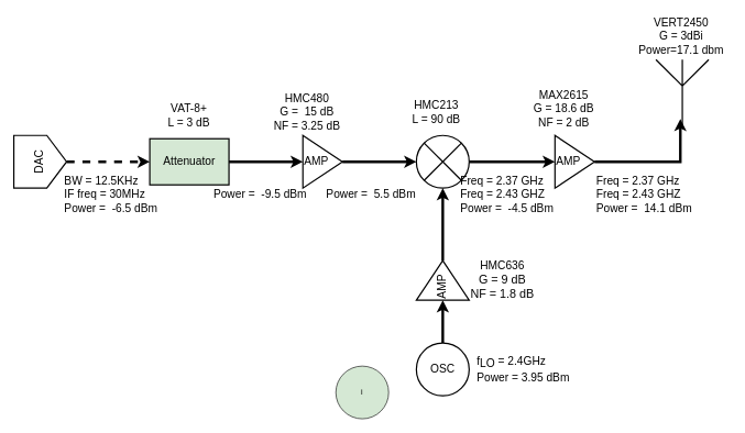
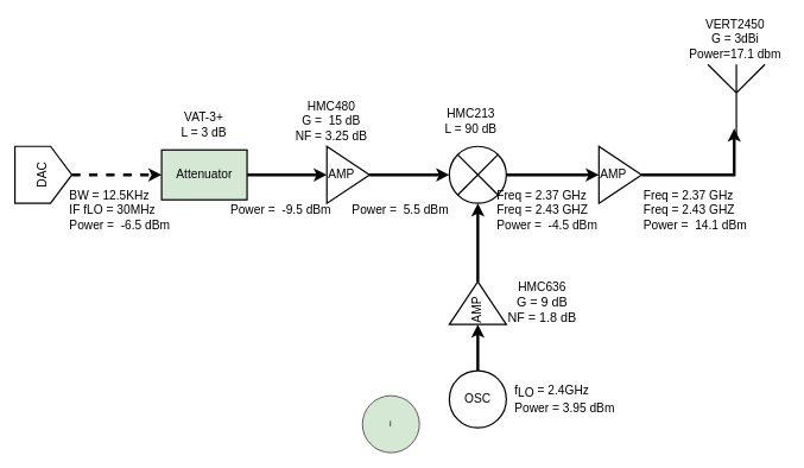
  <mxCell id="0" />
  <mxCell id="1" parent="0" />
  <mxCell id="2" style="edgeStyle=orthogonalEdgeStyle;rounded=0;orthogonalLoop=1;jettySize=auto;html=1;exitX=1;exitY=0.5;exitDx=0;exitDy=0;strokeWidth=4;fontSize=17;" parent="1" source="3" target="5" edge="1"><mxGeometry relative="1" as="geometry" /></mxCell>
  <mxCell id="3" value="AMP" style="triangle;whiteSpace=wrap;html=1;strokeWidth=2;fontSize=17;align=left;" parent="1" vertex="1"><mxGeometry x="458" y="205" width="60" height="80" as="geometry" /></mxCell>
  <mxCell id="4" style="edgeStyle=orthogonalEdgeStyle;rounded=0;orthogonalLoop=1;jettySize=auto;html=1;exitX=1;exitY=0.5;exitDx=0;exitDy=0;entryX=0;entryY=0.5;entryDx=0;entryDy=0;strokeWidth=4;fontSize=17;" parent="1" source="5" target="11" edge="1"><mxGeometry relative="1" as="geometry" /></mxCell>
  <mxCell id="5" value="" style="shape=sumEllipse;perimeter=ellipsePerimeter;whiteSpace=wrap;html=1;backgroundOutline=1;strokeWidth=2;fontSize=17;" parent="1" vertex="1"><mxGeometry x="630" y="205" width="80" height="80" as="geometry" /></mxCell>
  <mxCell id="6" style="edgeStyle=orthogonalEdgeStyle;rounded=0;orthogonalLoop=1;jettySize=auto;html=1;exitX=1;exitY=0.5;exitDx=0;exitDy=0;entryX=0.5;entryY=1;entryDx=0;entryDy=0;strokeWidth=4;fontSize=17;" parent="1" source="7" target="5" edge="1"><mxGeometry relative="1" as="geometry" /></mxCell>
  <mxCell id="7" value="AMP" style="triangle;whiteSpace=wrap;html=1;rotation=-90;strokeWidth=2;fontSize=17;align=left;" parent="1" vertex="1"><mxGeometry x="640" y="385" width="60" height="80" as="geometry" /></mxCell>
  <mxCell id="8" style="edgeStyle=orthogonalEdgeStyle;rounded=0;orthogonalLoop=1;jettySize=auto;html=1;exitX=0.5;exitY=0;exitDx=0;exitDy=0;entryX=0;entryY=0.5;entryDx=0;entryDy=0;strokeWidth=4;fontSize=17;" parent="1" source="9" target="7" edge="1"><mxGeometry relative="1" as="geometry" /></mxCell>
  <mxCell id="9" value="&lt;font style=&quot;font-size: 17px;&quot;&gt;OSC&lt;/font&gt;" style="ellipse;whiteSpace=wrap;html=1;aspect=fixed;strokeWidth=2;fontSize=17;" parent="1" vertex="1"><mxGeometry x="630" y="520" width="80" height="80" as="geometry" /></mxCell>
  <mxCell id="10" style="edgeStyle=orthogonalEdgeStyle;rounded=0;orthogonalLoop=1;jettySize=auto;html=1;exitX=1;exitY=0.5;exitDx=0;exitDy=0;entryX=0.463;entryY=0.9;entryDx=0;entryDy=0;strokeWidth=4;fontSize=17;entryPerimeter=0;" parent="1" source="11" target="12" edge="1"><mxGeometry relative="1" as="geometry"><mxPoint x="1068" y="245" as="targetPoint" /></mxGeometry></mxCell>
  <mxCell id="11" value="AMP" style="triangle;whiteSpace=wrap;html=1;strokeWidth=2;fontSize=17;align=left;" parent="1" vertex="1"><mxGeometry x="840" y="205" width="60" height="80" as="geometry" /></mxCell>
  <mxCell id="12" value="" style="verticalLabelPosition=bottom;shadow=0;dashed=0;align=center;html=1;verticalAlign=top;shape=mxgraph.electrical.radio.aerial_-_antenna_1;strokeWidth=2;fontSize=17;" parent="1" vertex="1"><mxGeometry x="993" y="90" width="80" height="100" as="geometry" /></mxCell>
  <mxCell id="13" style="edgeStyle=orthogonalEdgeStyle;rounded=0;orthogonalLoop=1;jettySize=auto;html=1;exitX=0.5;exitY=1;exitDx=0;exitDy=0;entryX=0;entryY=0.5;entryDx=0;entryDy=0;strokeWidth=4;fontSize=17;dashed=1;" edge="1" parent="1" source="14" target="24"><mxGeometry relative="1" as="geometry" /></mxCell>
  <mxCell id="14" value="&lt;font style=&quot;font-size: 17px;&quot;&gt;DAC&lt;/font&gt;" style="shape=offPageConnector;whiteSpace=wrap;html=1;rotation=-90;strokeWidth=2;horizontal=1;verticalAlign=middle;fontSize=17;" parent="1" vertex="1"><mxGeometry x="20" y="205" width="80" height="80" as="geometry" /></mxCell>
  <mxCell id="15" value="&lt;font style=&quot;font-size: 17px;&quot;&gt;f&lt;sub style=&quot;font-size: 17px;&quot;&gt;LO&lt;/sub&gt; = 2.4GHz&lt;br&gt;Power = 3.95 dBm&lt;br&gt;&lt;/font&gt;" style="text;html=1;align=left;verticalAlign=middle;resizable=0;points=[];autosize=1;strokeColor=none;fillColor=none;fontSize=17;" parent="1" vertex="1"><mxGeometry x="720" y="530" width="160" height="60" as="geometry" /></mxCell>
- <mxCell id="16" value="&lt;div style=&quot;text-align: left; font-size: 17px;&quot;&gt;&lt;span style=&quot;background-color: initial; font-size: 17px;&quot;&gt;&lt;font style=&quot;font-size: 17px;&quot;&gt;BW = 12.5KHz&lt;/font&gt;&lt;/span&gt;&lt;/div&gt;&lt;div style=&quot;text-align: left; font-size: 17px;&quot;&gt;&lt;span style=&quot;background-color: initial; font-size: 17px;&quot;&gt;&lt;font style=&quot;font-size: 17px;&quot;&gt;IF freq = 30MHz&lt;/font&gt;&lt;/span&gt;&lt;/div&gt;&lt;div style=&quot;text-align: left; font-size: 17px;&quot;&gt;&lt;span style=&quot;background-color: initial; font-size: 17px;&quot;&gt;&lt;font style=&quot;font-size: 17px;&quot;&gt;Power =&amp;nbsp; -6.5 dBm&lt;/font&gt;&lt;/span&gt;&lt;/div&gt;" style="text;html=1;align=center;verticalAlign=middle;resizable=0;points=[];autosize=1;strokeColor=none;fillColor=none;fontSize=17;" vertex="1" parent="1"><mxGeometry x="87" y="260" width="160" height="70" as="geometry" /></mxCell>
+ <mxCell id="16" value="&lt;div style=&quot;text-align: left; font-size: 17px;&quot;&gt;&lt;span style=&quot;background-color: initial; font-size: 17px;&quot;&gt;&lt;font style=&quot;font-size: 17px;&quot;&gt;BW = 12.5KHz&lt;/font&gt;&lt;/span&gt;&lt;/div&gt;&lt;div style=&quot;text-align: left; font-size: 17px;&quot;&gt;&lt;span style=&quot;background-color: initial; font-size: 17px;&quot;&gt;&lt;font style=&quot;font-size: 17px;&quot;&gt;IF fLO = 30MHz&lt;/font&gt;&lt;/span&gt;&lt;/div&gt;&lt;div style=&quot;text-align: left; font-size: 17px;&quot;&gt;&lt;span style=&quot;background-color: initial; font-size: 17px;&quot;&gt;&lt;font style=&quot;font-size: 17px;&quot;&gt;Power =&amp;nbsp; -6.5 dBm&lt;/font&gt;&lt;/span&gt;&lt;/div&gt;" style="text;html=1;align=center;verticalAlign=middle;resizable=0;points=[];autosize=1;strokeColor=none;fillColor=none;fontSize=17;" vertex="1" parent="1"><mxGeometry x="87" y="260" width="160" height="70" as="geometry" /></mxCell>
  <mxCell id="17" value="&lt;div style=&quot;text-align: left; font-size: 17px;&quot;&gt;&lt;span style=&quot;background-color: initial; font-size: 17px;&quot;&gt;Freq = 2.37 GHz&lt;/span&gt;&lt;/div&gt;&lt;div style=&quot;text-align: left; font-size: 17px;&quot;&gt;&lt;span style=&quot;background-color: initial; font-size: 17px;&quot;&gt;Freq = 2.43 GHZ&lt;/span&gt;&lt;/div&gt;&lt;div style=&quot;text-align: left; font-size: 17px;&quot;&gt;&lt;span style=&quot;background-color: initial; font-size: 17px;&quot;&gt;&lt;font style=&quot;font-size: 17px;&quot;&gt;Power =&amp;nbsp; -4.5 dBm&lt;/font&gt;&lt;/span&gt;&lt;/div&gt;" style="text;html=1;align=center;verticalAlign=middle;resizable=0;points=[];autosize=1;strokeColor=none;fillColor=none;fontSize=17;" vertex="1" parent="1"><mxGeometry x="687" y="260" width="160" height="70" as="geometry" /></mxCell>
  <mxCell id="18" value="HMC636&lt;br style=&quot;border-color: var(--border-color); font-size: 18px;&quot;&gt;&lt;span style=&quot;font-size: 18px;&quot;&gt;G = 9 dB&lt;/span&gt;&lt;br style=&quot;border-color: var(--border-color); font-size: 18px;&quot;&gt;&lt;span style=&quot;font-size: 18px;&quot;&gt;NF = 1.8 dB&lt;/span&gt;" style="text;html=1;align=center;verticalAlign=middle;resizable=0;points=[];autosize=1;strokeColor=none;fillColor=none;fontSize=17;" vertex="1" parent="1"><mxGeometry x="700" y="385" width="120" height="80" as="geometry" /></mxCell>
- <mxCell id="19" value="MAX2615&lt;br style=&quot;font-size: 17px;&quot;&gt;G = 18.6 dB&lt;br style=&quot;font-size: 17px;&quot;&gt;NF = 2 dB" style="text;html=1;align=center;verticalAlign=middle;resizable=0;points=[];autosize=1;strokeColor=none;fillColor=none;fontSize=17;" vertex="1" parent="1"><mxGeometry x="798" y="130" width="110" height="70" as="geometry" /></mxCell>
  <mxCell id="20" value="&lt;font style=&quot;font-size: 17px;&quot;&gt;VERT2450&lt;br style=&quot;font-size: 17px;&quot;&gt;G = 3dBi&lt;br&gt;Power=17.1 dbm&lt;br&gt;&lt;/font&gt;" style="text;html=1;align=center;verticalAlign=middle;resizable=0;points=[];autosize=1;strokeColor=none;fillColor=none;fontSize=17;" vertex="1" parent="1"><mxGeometry x="956" y="20" width="150" height="70" as="geometry" /></mxCell>
  <mxCell id="21" value="&lt;font style=&quot;font-size: 17px;&quot;&gt;HMC213&lt;br style=&quot;font-size: 17px;&quot;&gt;L = 90 dB&lt;br style=&quot;font-size: 17px;&quot;&gt;&lt;/font&gt;" style="text;html=1;align=center;verticalAlign=middle;resizable=0;points=[];autosize=1;strokeColor=none;fillColor=none;fontSize=17;" vertex="1" parent="1"><mxGeometry x="610" y="145" width="100" height="50" as="geometry" /></mxCell>
  <mxCell id="22" value="HMC480&lt;br style=&quot;font-size: 17px;&quot;&gt;G =&amp;nbsp; 15 dB&lt;br style=&quot;font-size: 17px;&quot;&gt;NF = 3.25 dB" style="text;html=1;align=center;verticalAlign=middle;resizable=0;points=[];autosize=1;strokeColor=none;fillColor=none;fontSize=17;" vertex="1" parent="1"><mxGeometry x="404" y="135" width="120" height="70" as="geometry" /></mxCell>
  <mxCell id="23" style="edgeStyle=orthogonalEdgeStyle;rounded=0;orthogonalLoop=1;jettySize=auto;html=1;exitX=1;exitY=0.5;exitDx=0;exitDy=0;entryX=0;entryY=0.5;entryDx=0;entryDy=0;fontSize=17;strokeWidth=4;" edge="1" parent="1" source="24" target="3"><mxGeometry relative="1" as="geometry" /></mxCell>
  <mxCell id="24" value="&lt;font style=&quot;font-size: 17px;&quot;&gt;Attenuator&lt;/font&gt;" style="rounded=0;whiteSpace=wrap;html=1;fontSize=17;strokeWidth=2;fillColor=#d5e8d4;" vertex="1" parent="1"><mxGeometry x="226" y="210" width="120" height="70" as="geometry" /></mxCell>
- <mxCell id="25" value="VAT-8+&lt;br style=&quot;font-size: 17px;&quot;&gt;L = 3 dB" style="text;html=1;align=center;verticalAlign=middle;resizable=0;points=[];autosize=1;strokeColor=none;fillColor=none;fontSize=17;" vertex="1" parent="1"><mxGeometry x="240" y="150" width="90" height="50" as="geometry" /></mxCell>
+ <mxCell id="25" value="VAT-3+&lt;br style=&quot;font-size: 17px;&quot;&gt;L = 3 dB" style="text;html=1;align=center;verticalAlign=middle;resizable=0;points=[];autosize=1;strokeColor=none;fillColor=none;fontSize=17;" vertex="1" parent="1"><mxGeometry x="240" y="150" width="90" height="50" as="geometry" /></mxCell>
  <mxCell id="26" value="&lt;div style=&quot;text-align: left; font-size: 17px;&quot;&gt;&lt;span style=&quot;background-color: initial; font-size: 17px;&quot;&gt;Power =&amp;nbsp; 5.5 dBm&lt;/span&gt;&lt;br style=&quot;font-size: 17px;&quot;&gt;&lt;/div&gt;" style="text;html=1;align=center;verticalAlign=middle;resizable=0;points=[];autosize=1;strokeColor=none;fillColor=none;fontSize=17;" vertex="1" parent="1"><mxGeometry x="481" y="280" width="160" height="30" as="geometry" /></mxCell>
  <mxCell id="27" value="&lt;div style=&quot;text-align: left; font-size: 17px;&quot;&gt;&lt;span style=&quot;background-color: initial; font-size: 17px;&quot;&gt;Power =&amp;nbsp; -9.5 dBm&lt;/span&gt;&lt;br style=&quot;font-size: 17px;&quot;&gt;&lt;/div&gt;" style="text;html=1;align=center;verticalAlign=middle;resizable=0;points=[];autosize=1;strokeColor=none;fillColor=none;fontSize=17;" vertex="1" parent="1"><mxGeometry x="313" y="280" width="160" height="30" as="geometry" /></mxCell>
  <mxCell id="28" value="&lt;div style=&quot;text-align: left; font-size: 17px;&quot;&gt;&lt;span style=&quot;background-color: initial; font-size: 17px;&quot;&gt;Freq = 2.37 GHz&lt;/span&gt;&lt;/div&gt;&lt;div style=&quot;text-align: left; font-size: 17px;&quot;&gt;&lt;span style=&quot;background-color: initial; font-size: 17px;&quot;&gt;Freq = 2.43 GHZ&lt;/span&gt;&lt;/div&gt;&lt;div style=&quot;text-align: left; font-size: 17px;&quot;&gt;&lt;span style=&quot;background-color: initial; font-size: 17px;&quot;&gt;&lt;font style=&quot;font-size: 17px;&quot;&gt;Power =&amp;nbsp; 14.1 dBm&lt;/font&gt;&lt;/span&gt;&lt;/div&gt;" style="text;html=1;align=center;verticalAlign=middle;resizable=0;points=[];autosize=1;strokeColor=none;fillColor=none;fontSize=17;" vertex="1" parent="1"><mxGeometry x="890" y="260" width="170" height="70" as="geometry" /></mxCell>
  <mxCell id="29" value="i" style="ellipse;whiteSpace=wrap;html=1;fillColor=#d5e8d4;" vertex="1" parent="1"><mxGeometry x="508" y="555" width="80" height="80" as="geometry" /></mxCell>
